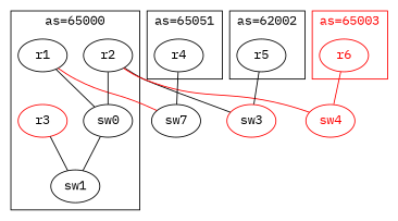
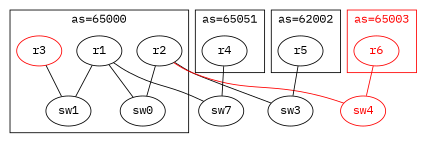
  digraph {
    fontname="IBM Plex Mono"
    node [fontname="IBM Plex Mono"]
    edge [dir=none fontname="IBM Plex Mono" tailclass=ebgp]
    r1
    r2
    r3 [color=red]
    sw0
    sw1
    r4
    r5
    r6 [color=red fontcolor=red]
    n9 [label=sw7]
-   sw3 [color=red]
+   sw3
    sw4 [color=red fontcolor=red]
    subgraph cluster_1 {
      label="as=65000"
      r1
      r2
      r3
      sw0
      sw1
    }
    subgraph cluster_2 {
      label="as=65051"
      r4
    }
    subgraph cluster_3 {
      label="as=62002"
      r5
    }
    subgraph cluster_4 {
      color=red
      fontcolor=red
      label="as=65003"
      r6
    }
    r1 -> sw0 [tailclass="ibgp; ospf; priority=10"]
-   sw0 -> sw1 [tailclass="ospf; priority=10"]
-   r1 -> n9 [color=red]
+   r1 -> sw1 [tailclass="ospf; priority=10"]
+   r1 -> n9
    r2 -> sw0 [tailclass="ibgp; ospf; priority=5"]
    r2 -> sw3
    r2 -> sw4 [color=red]
    r3 -> sw1 [tailclass="ospf; priority=5"]
    r4 -> n9
    r5 -> sw3
    r6 -> sw4 [color=red]
  }
